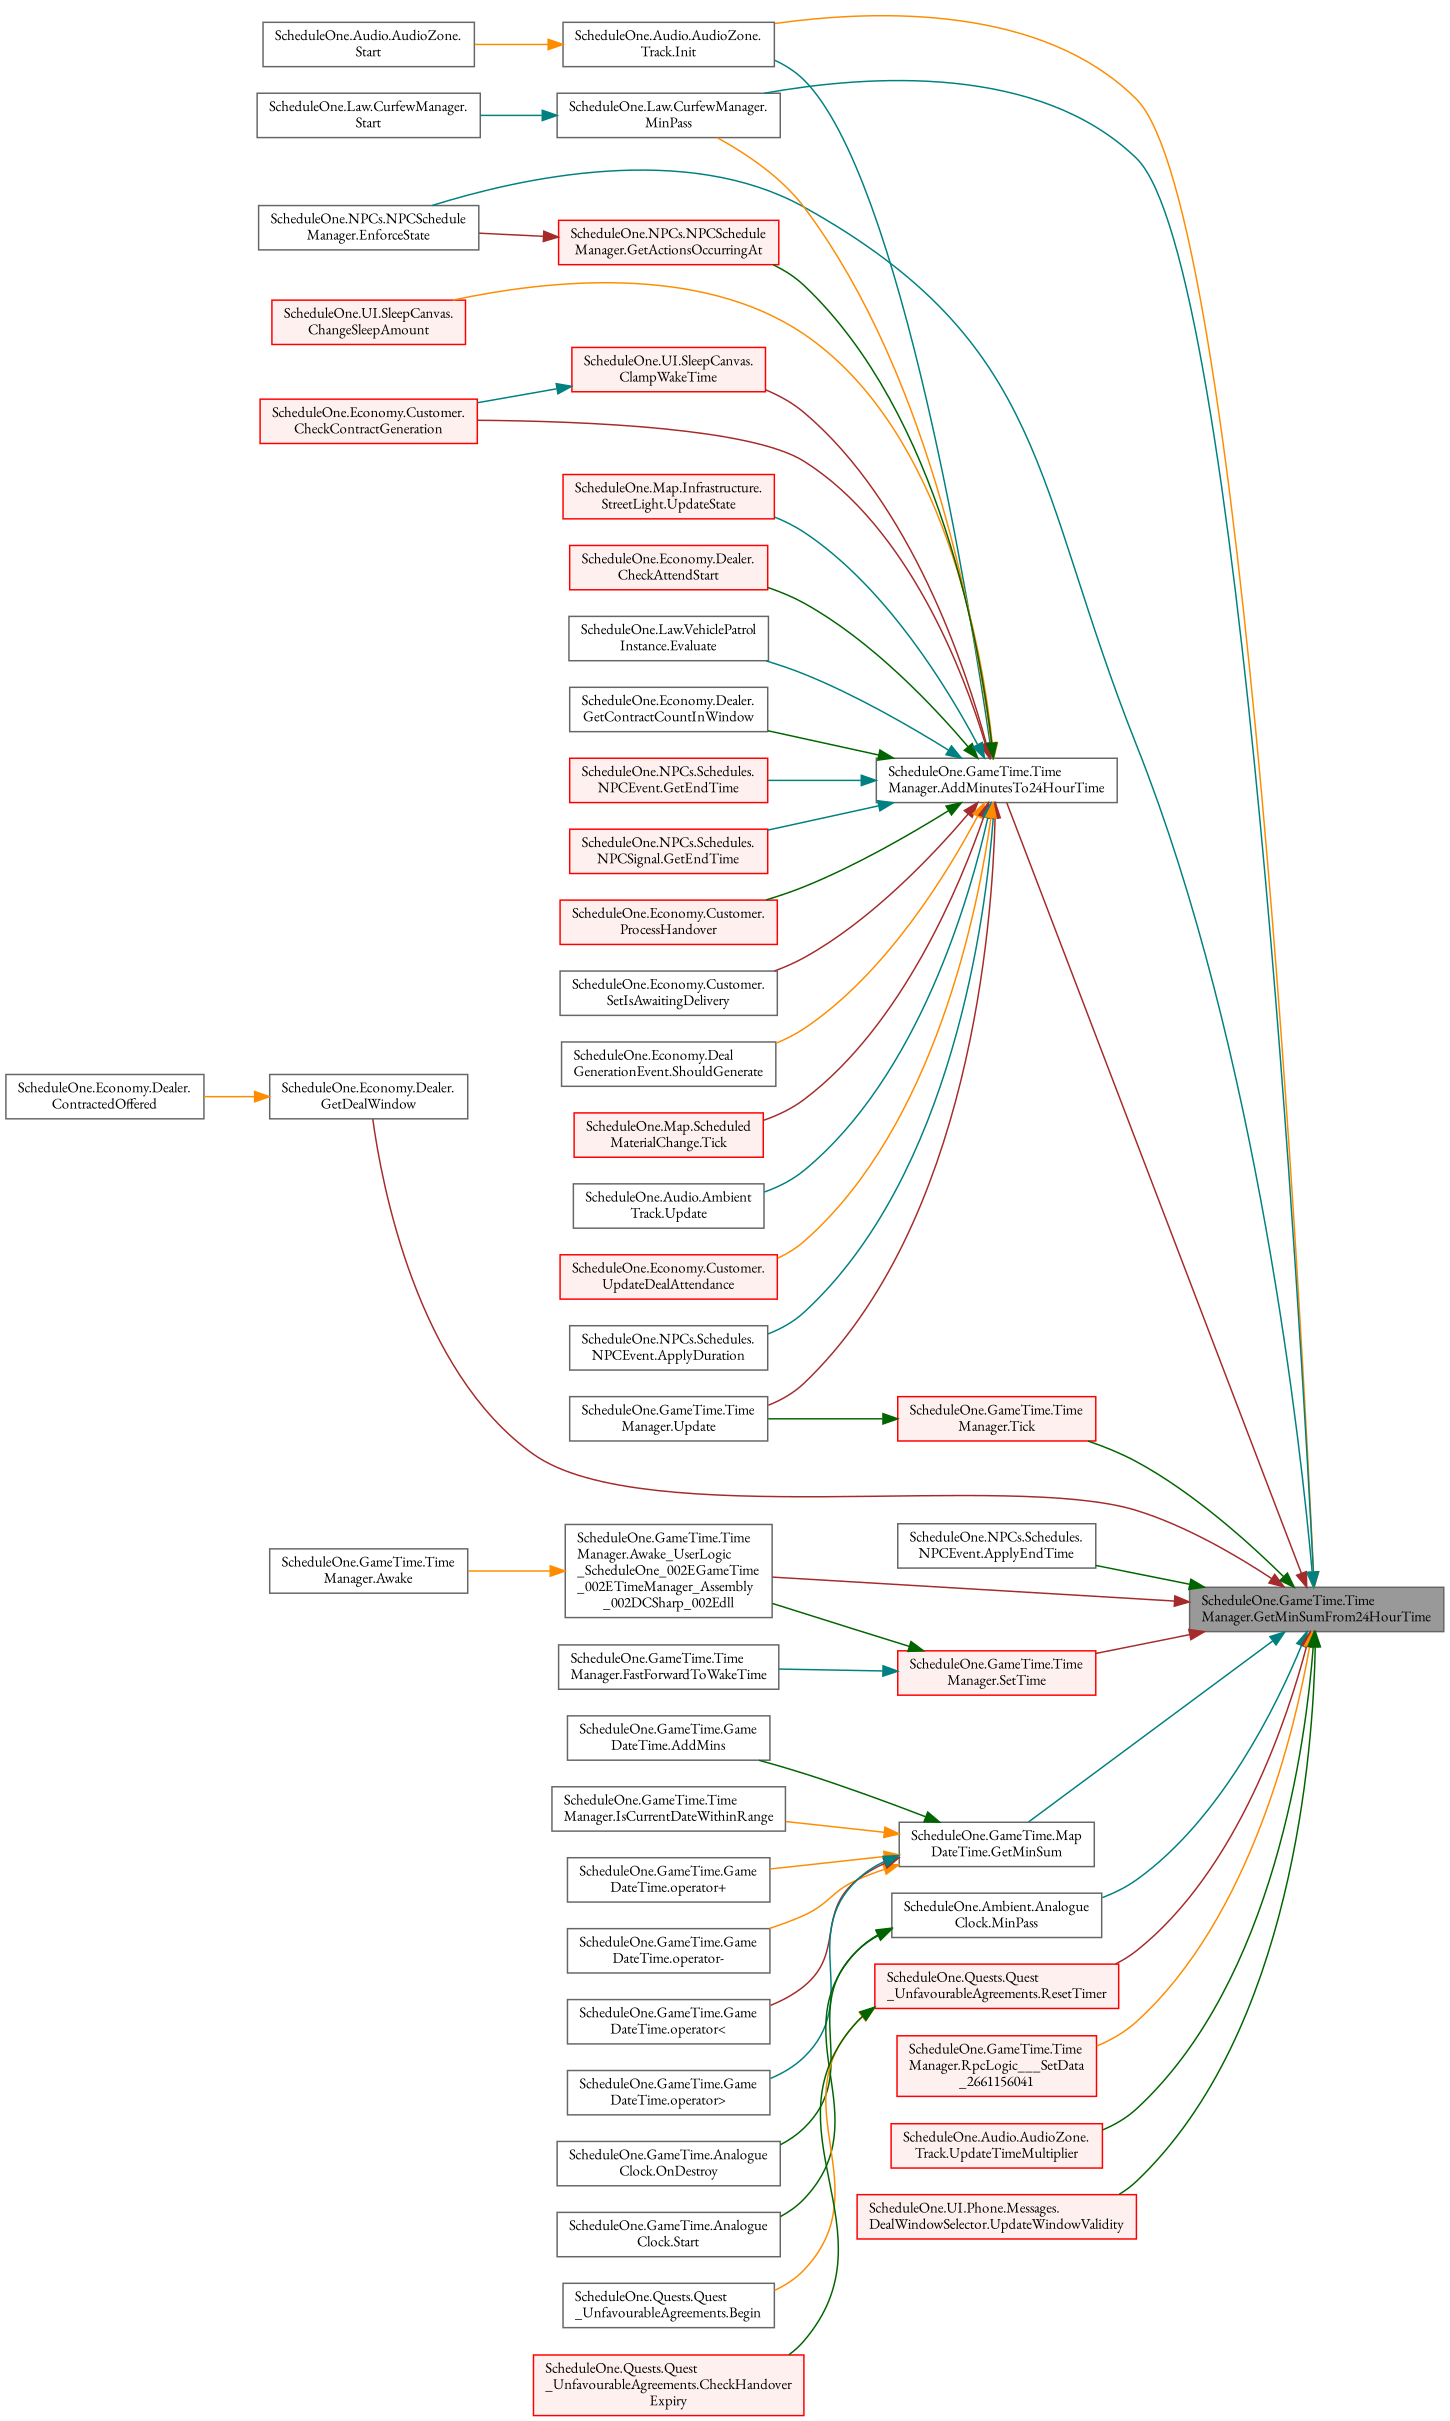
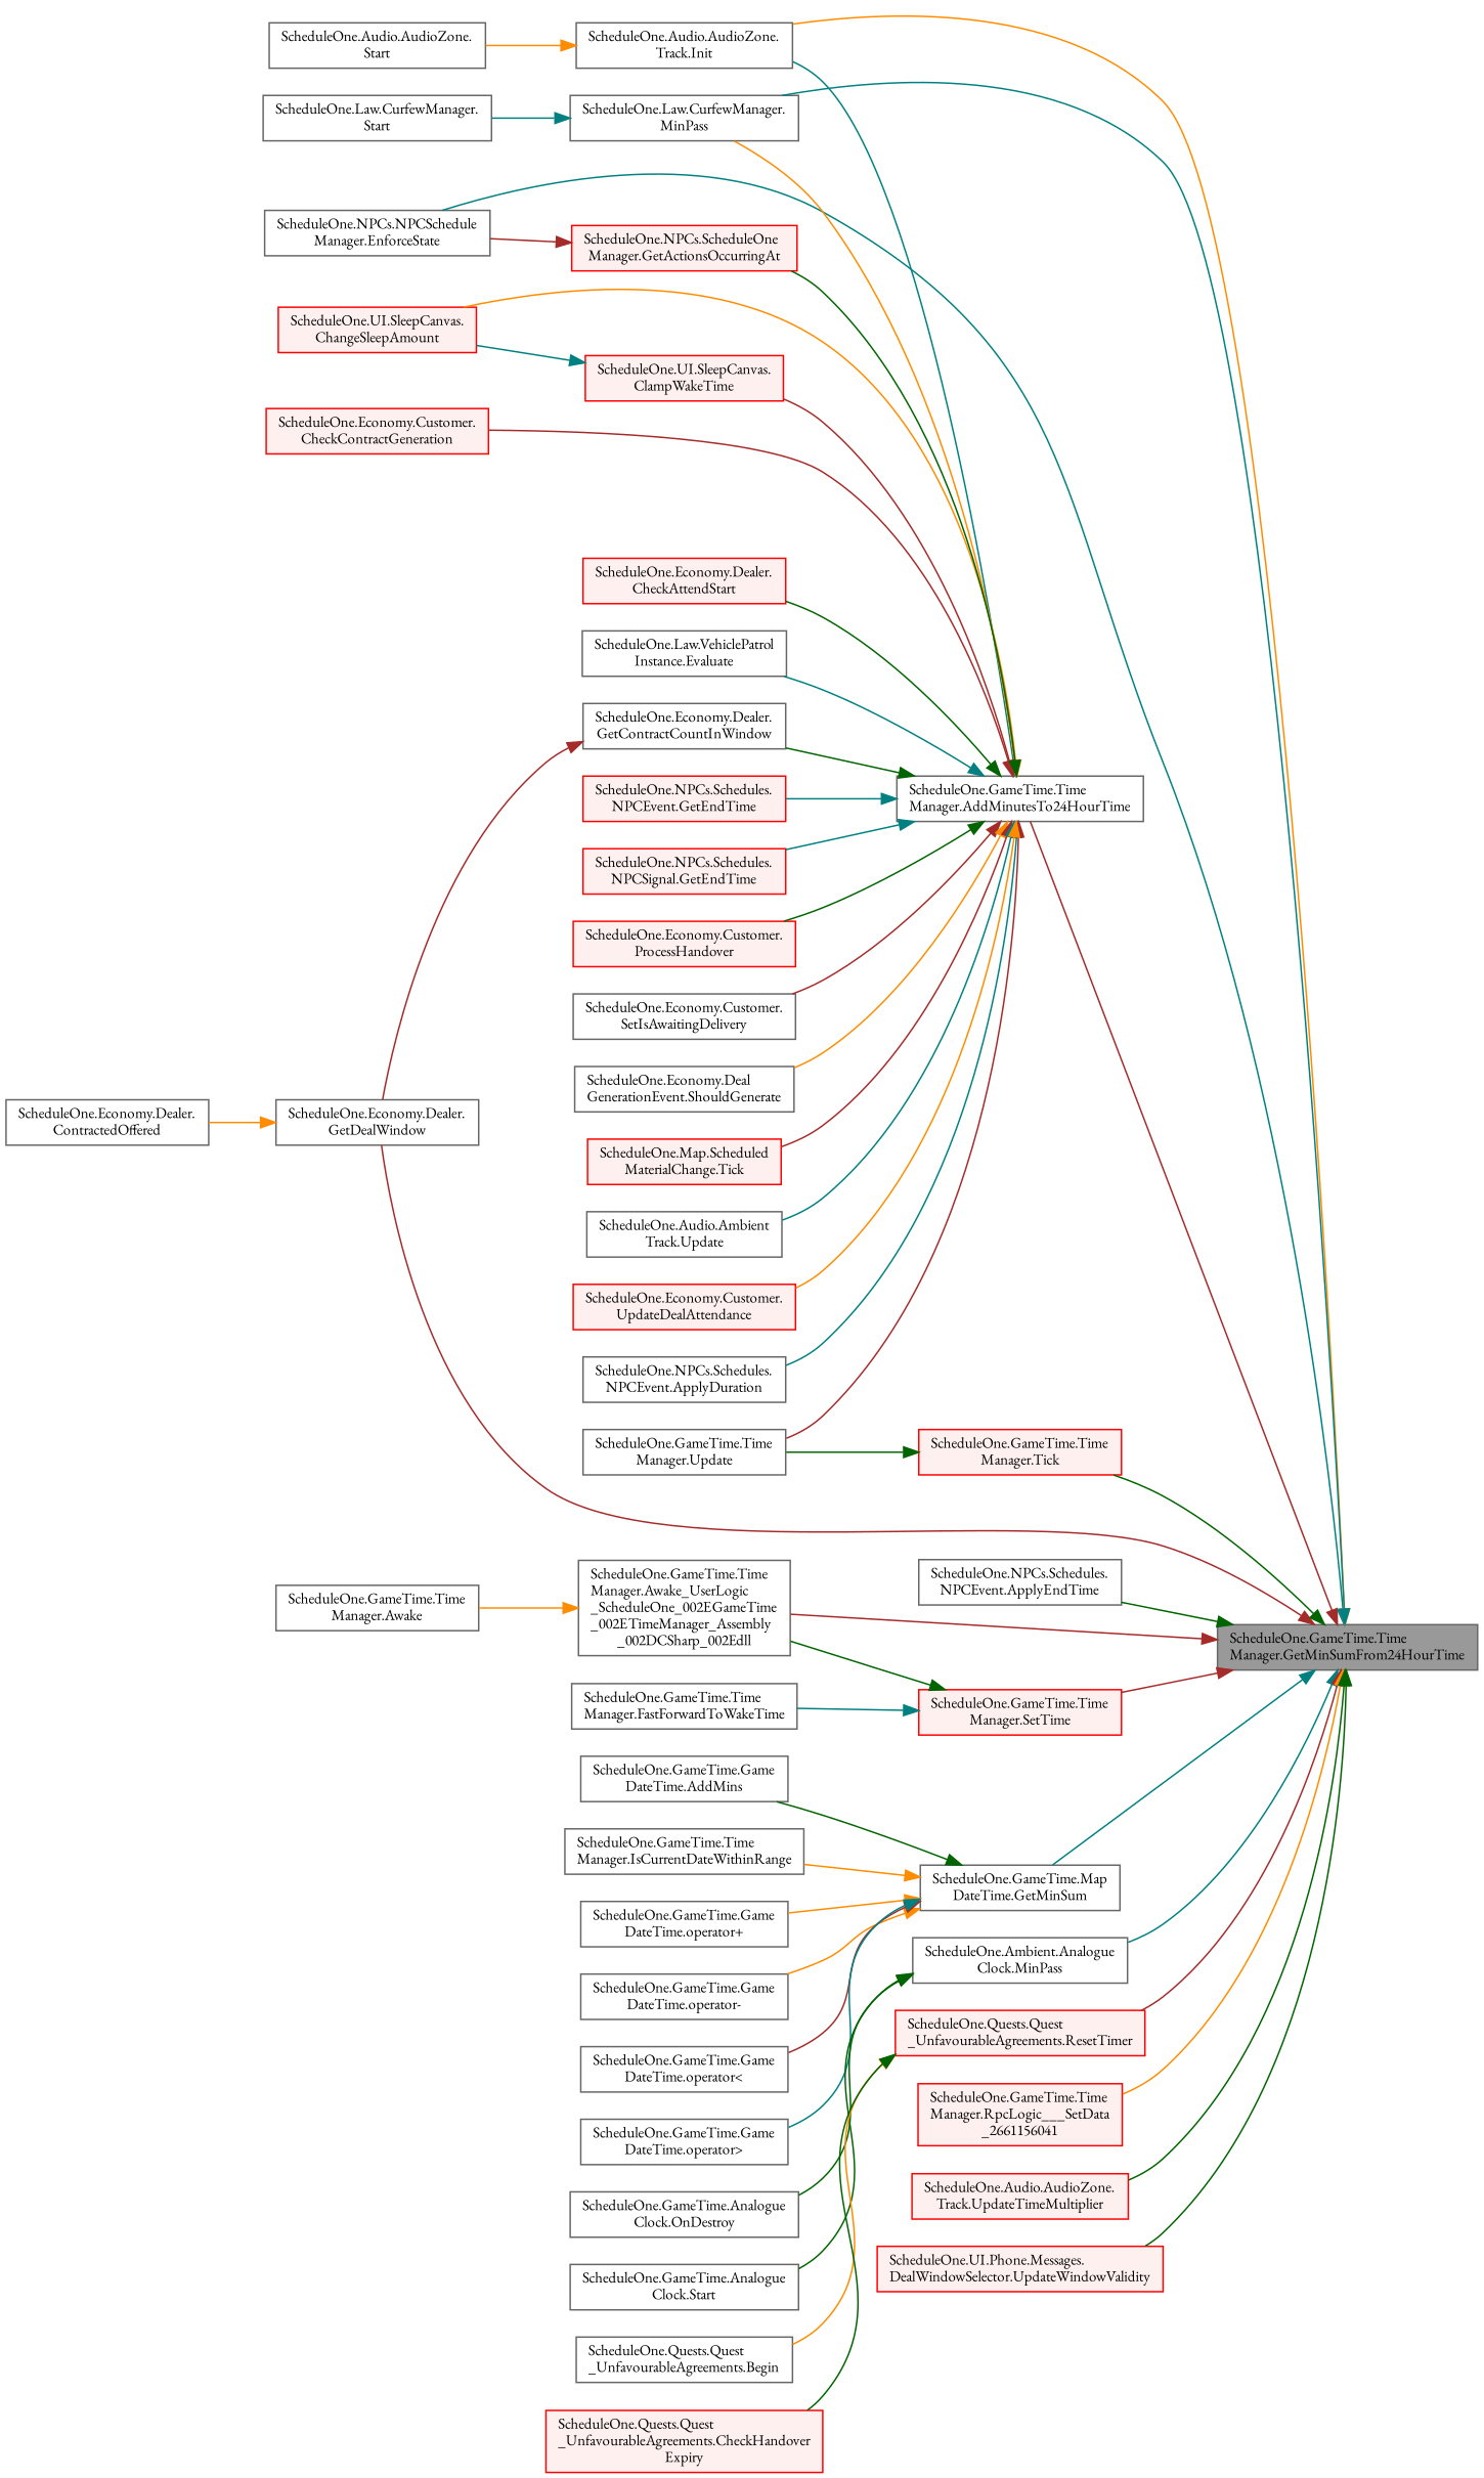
  digraph {
    fontname="EB Garamond"
    rankdir=RL
    node [color=grey40 fillcolor=white fontname="EB Garamond" fontsize=10 shape=box style=filled]
    edge [color=teal dir=back fontname="EB Garamond" fontsize=10 labelfontname=Helvetica labelfontsize=10 style=solid]
    n1 [color=gray40 fillcolor=grey60 fontcolor=black height=0.2 label="ScheduleOne.GameTime.Time\lManager.GetMinSumFrom24HourTime" width=0.4]
    n2 [height=0.2 label="ScheduleOne.GameTime.Time\lManager.AddMinutesTo24HourTime" width=0.4]
    n3 [height=0.2 label="ScheduleOne.NPCs.NPCSchedule\lManager.EnforceState" width=0.4]
    n4 [height=0.2 label="ScheduleOne.Economy.Dealer.\lGetDealWindow" width=0.4]
    n5 [height=0.2 label="ScheduleOne.Audio.AudioZone.\lTrack.Init" width=0.4]
    n6 [height=0.2 label="ScheduleOne.Law.CurfewManager.\lMinPass" width=0.4]
    n7 [height=0.2 label="ScheduleOne.NPCs.Schedules.\lNPCEvent.ApplyEndTime" width=0.4]
    n8 [height=0.2 label="ScheduleOne.GameTime.Time\lManager.Awake_UserLogic\l_ScheduleOne_002EGameTime\l_002ETimeManager_Assembly\l_002DCSharp_002Edll" width=0.4]
    n9 [height=0.2 label="ScheduleOne.GameTime.Map\lDateTime.GetMinSum" width=0.4]
    n10 [height=0.2 label="ScheduleOne.Ambient.Analogue\lClock.MinPass" width=0.4]
    n11 [color=red fillcolor="#FFF0F0" height=0.2 label="ScheduleOne.Quests.Quest\l_UnfavourableAgreements.ResetTimer" width=0.4]
    n12 [color=red fillcolor="#FFF0F0" height=0.2 label="ScheduleOne.GameTime.Time\lManager.RpcLogic___SetData\l_2661156041" width=0.4]
    n13 [color=red fillcolor="#FFF0F0" height=0.2 label="ScheduleOne.GameTime.Time\lManager.SetTime" width=0.4]
    n14 [color=red fillcolor="#FFF0F0" height=0.2 label="ScheduleOne.GameTime.Time\lManager.Tick" width=0.4]
    n15 [color=red fillcolor="#FFF0F0" height=0.2 label="ScheduleOne.Audio.AudioZone.\lTrack.UpdateTimeMultiplier" width=0.4]
    n16 [color=red fillcolor="#FFF0F0" height=0.2 label="ScheduleOne.UI.Phone.Messages.\lDealWindowSelector.UpdateWindowValidity" width=0.4]
    n17 [height=0.2 label="ScheduleOne.NPCs.Schedules.\lNPCEvent.ApplyDuration" width=0.4]
    n18 [color=red fillcolor="#FFF0F0" height=0.2 label="ScheduleOne.UI.SleepCanvas.\lChangeSleepAmount" width=0.4]
    n19 [color=red fillcolor="#FFF0F0" height=0.2 label="ScheduleOne.Economy.Dealer.\lCheckAttendStart" width=0.4]
    n20 [color=red fillcolor="#FFF0F0" height=0.2 label="ScheduleOne.Economy.Customer.\lCheckContractGeneration" width=0.4]
    n21 [color=red fillcolor="#FFF0F0" height=0.2 label="ScheduleOne.UI.SleepCanvas.\lClampWakeTime" width=0.4]
    n22 [height=0.2 label="ScheduleOne.Law.VehiclePatrol\lInstance.Evaluate" width=0.4]
-   n23 [color=red fillcolor="#FFF0F0" height=0.2 label="ScheduleOne.NPCs.NPCSchedule\lManager.GetActionsOccurringAt" width=0.4]
+   n23 [color=red fillcolor="#FFF0F0" height=0.2 label="ScheduleOne.NPCs.ScheduleOne\lManager.GetActionsOccurringAt" width=0.4]
    n24 [height=0.2 label="ScheduleOne.Economy.Dealer.\lGetContractCountInWindow" width=0.4]
    n25 [color=red fillcolor="#FFF0F0" height=0.2 label="ScheduleOne.NPCs.Schedules.\lNPCEvent.GetEndTime" width=0.4]
    n26 [color=red fillcolor="#FFF0F0" height=0.2 label="ScheduleOne.NPCs.Schedules.\lNPCSignal.GetEndTime" width=0.4]
    n27 [color=red fillcolor="#FFF0F0" height=0.2 label="ScheduleOne.Economy.Customer.\lProcessHandover" width=0.4]
    n28 [height=0.2 label="ScheduleOne.Economy.Customer.\lSetIsAwaitingDelivery" width=0.4]
    n29 [height=0.2 label="ScheduleOne.Economy.Deal\lGenerationEvent.ShouldGenerate" width=0.4]
    n30 [color=red fillcolor="#FFF0F0" height=0.2 label="ScheduleOne.Map.Scheduled\lMaterialChange.Tick" width=0.4]
    n31 [height=0.2 label="ScheduleOne.Audio.Ambient\lTrack.Update" width=0.4]
    n32 [height=0.2 label="ScheduleOne.GameTime.Time\lManager.Update" width=0.4]
    n33 [color=red fillcolor="#FFF0F0" height=0.2 label="ScheduleOne.Economy.Customer.\lUpdateDealAttendance" width=0.4]
-   n34 [color=red fillcolor="#FFF0F0" height=0.2 label="ScheduleOne.Map.Infrastructure.\lStreetLight.UpdateState" width=0.4]
    n35 [height=0.2 label="ScheduleOne.Economy.Dealer.\lContractedOffered" width=0.4]
    n36 [height=0.2 label="ScheduleOne.Audio.AudioZone.\lStart" width=0.4]
    n37 [height=0.2 label="ScheduleOne.Law.CurfewManager.\lStart" width=0.4]
    n38 [height=0.2 label="ScheduleOne.GameTime.Time\lManager.Awake" width=0.4]
    n39 [height=0.2 label="ScheduleOne.GameTime.Time\lManager.FastForwardToWakeTime" width=0.4]
    n40 [height=0.2 label="ScheduleOne.GameTime.Game\lDateTime.AddMins" width=0.4]
    n41 [height=0.2 label="ScheduleOne.GameTime.Time\lManager.IsCurrentDateWithinRange" width=0.4]
    n42 [height=0.2 label="ScheduleOne.GameTime.Game\lDateTime.operator+" width=0.4]
    n43 [height=0.2 label="ScheduleOne.GameTime.Game\lDateTime.operator-" width=0.4]
    n44 [height=0.2 label="ScheduleOne.GameTime.Game\lDateTime.operator\<" width=0.4]
    n45 [height=0.2 label="ScheduleOne.GameTime.Game\lDateTime.operator\>" width=0.4]
    n46 [height=0.2 label="ScheduleOne.GameTime.Analogue\lClock.OnDestroy" width=0.4]
    n47 [height=0.2 label="ScheduleOne.GameTime.Analogue\lClock.Start" width=0.4]
    n48 [height=0.2 label="ScheduleOne.Quests.Quest\l_UnfavourableAgreements.Begin" width=0.4]
    n49 [color=red fillcolor="#FFF0F0" height=0.2 label="ScheduleOne.Quests.Quest\l_UnfavourableAgreements.CheckHandover\lExpiry" width=0.4]
    n1 -> n2 [color=brown]
    n1 -> n3
    n1 -> n4 [color=brown]
    n1 -> n5 [color=darkorange]
    n1 -> n6
    n1 -> n7 [color=darkgreen]
    n1 -> n8 [color=brown]
    n1 -> n9
    n1 -> n10
    n1 -> n11 [color=brown]
    n1 -> n12 [color=darkorange]
    n1 -> n13 [color=brown]
    n1 -> n14 [color=darkgreen]
    n1 -> n15 [color=darkgreen]
    n1 -> n16 [color=darkgreen]
    n2 -> n5
    n2 -> n6 [color=darkorange]
    n2 -> n17
    n2 -> n18 [color=darkorange]
    n2 -> n19 [color=darkgreen]
    n2 -> n20 [color=brown]
    n2 -> n21 [color=brown]
    n2 -> n22
    n2 -> n23 [color=darkgreen]
    n2 -> n24 [color=darkgreen]
    n2 -> n25
    n2 -> n26
    n2 -> n27 [color=darkgreen]
    n2 -> n28 [color=brown]
    n2 -> n29 [color=darkorange]
    n2 -> n30 [color=brown]
    n2 -> n31
    n2 -> n32 [color=brown]
    n2 -> n33 [color=darkorange]
-   n2 -> n34
    n4 -> n35 [color=darkorange]
    n5 -> n36 [color=darkorange]
    n6 -> n37
    n8 -> n38 [color=darkorange]
    n9 -> n40 [color=darkgreen]
    n9 -> n41 [color=darkorange]
    n9 -> n42 [color=darkorange]
    n9 -> n43 [color=darkorange]
    n9 -> n44 [color=brown]
    n9 -> n45
    n10 -> n46 [color=darkgreen]
    n10 -> n47 [color=darkgreen]
    n11 -> n48 [color=darkorange]
    n11 -> n49 [color=darkgreen]
    n13 -> n8 [color=darkgreen]
    n13 -> n39
    n14 -> n32 [color=darkgreen]
-   n21 -> n20
+   n21 -> n18
    n23 -> n3 [color=brown]
+   n24 -> n4 [color=brown]
  }
